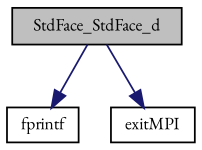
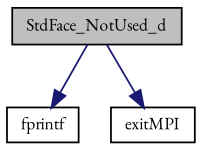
  digraph {
    fontname="EB Garamond"
    rankdir=TB
    node [color=black fillcolor=white fontname="EB Garamond" fontsize=10 shape=record style=filled]
    edge [color=midnightblue fontname="EB Garamond" fontsize=10 labelfontname=Helvetica labelfontsize=10 style=solid]
-   n1 [fillcolor=grey75 fontcolor=black height=0.2 label=StdFace_StdFace_d width=0.4]
+   n1 [fillcolor=grey75 fontcolor=black height=0.2 label=StdFace_NotUsed_d width=0.4]
    n2 [height=0.2 label=fprintf width=0.4]
    n3 [height=0.2 label=exitMPI width=0.4]
    n1 -> n2
    n1 -> n3
  }
